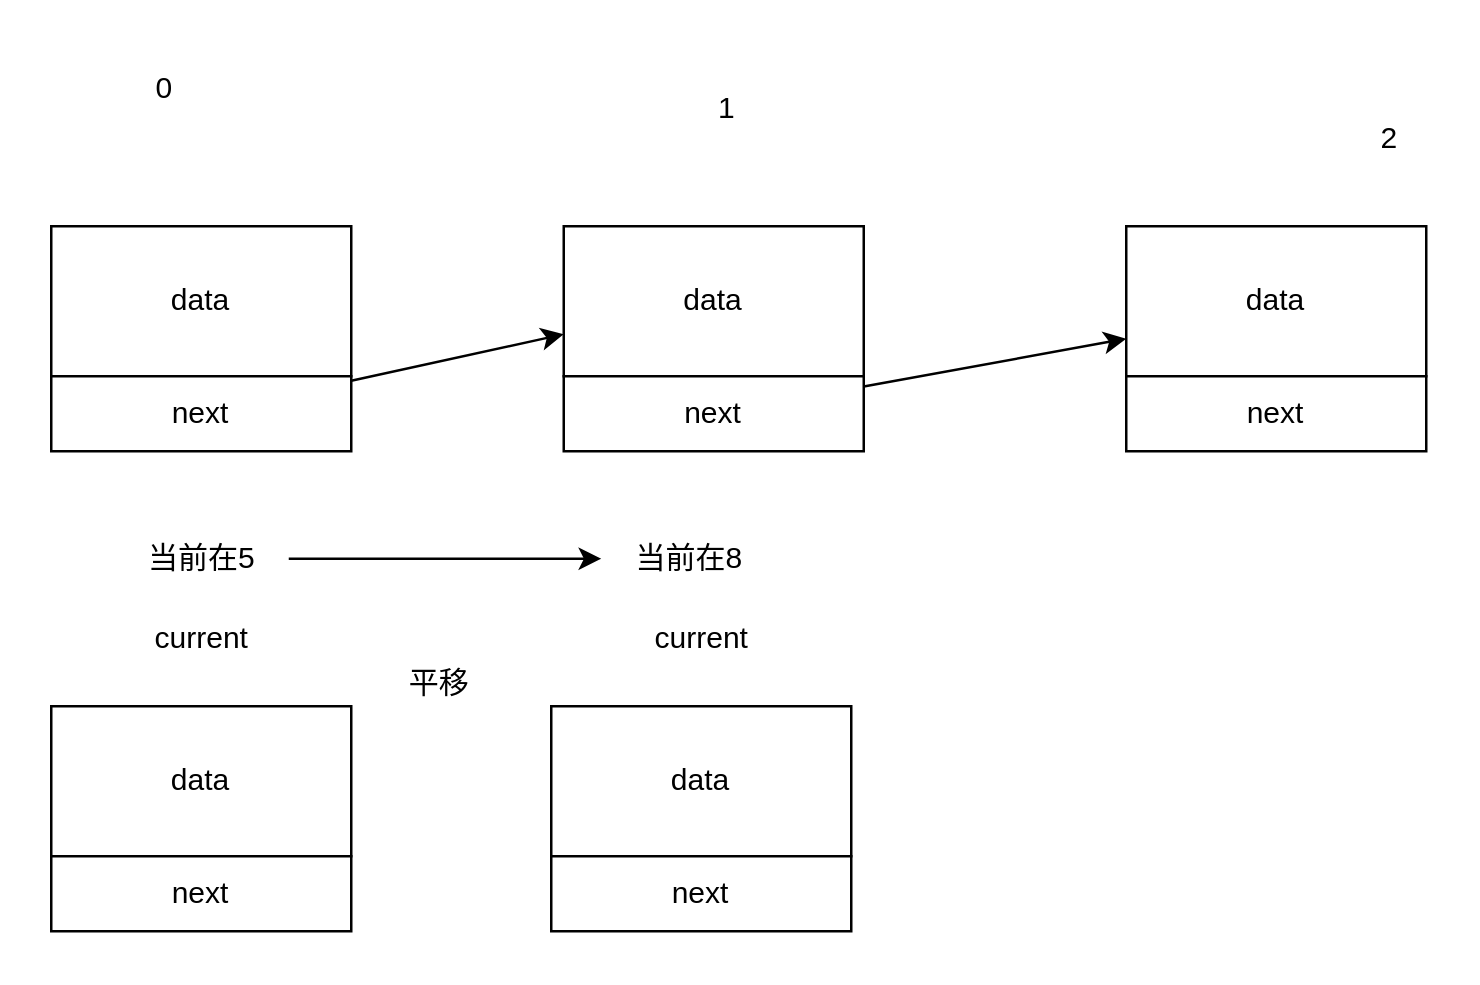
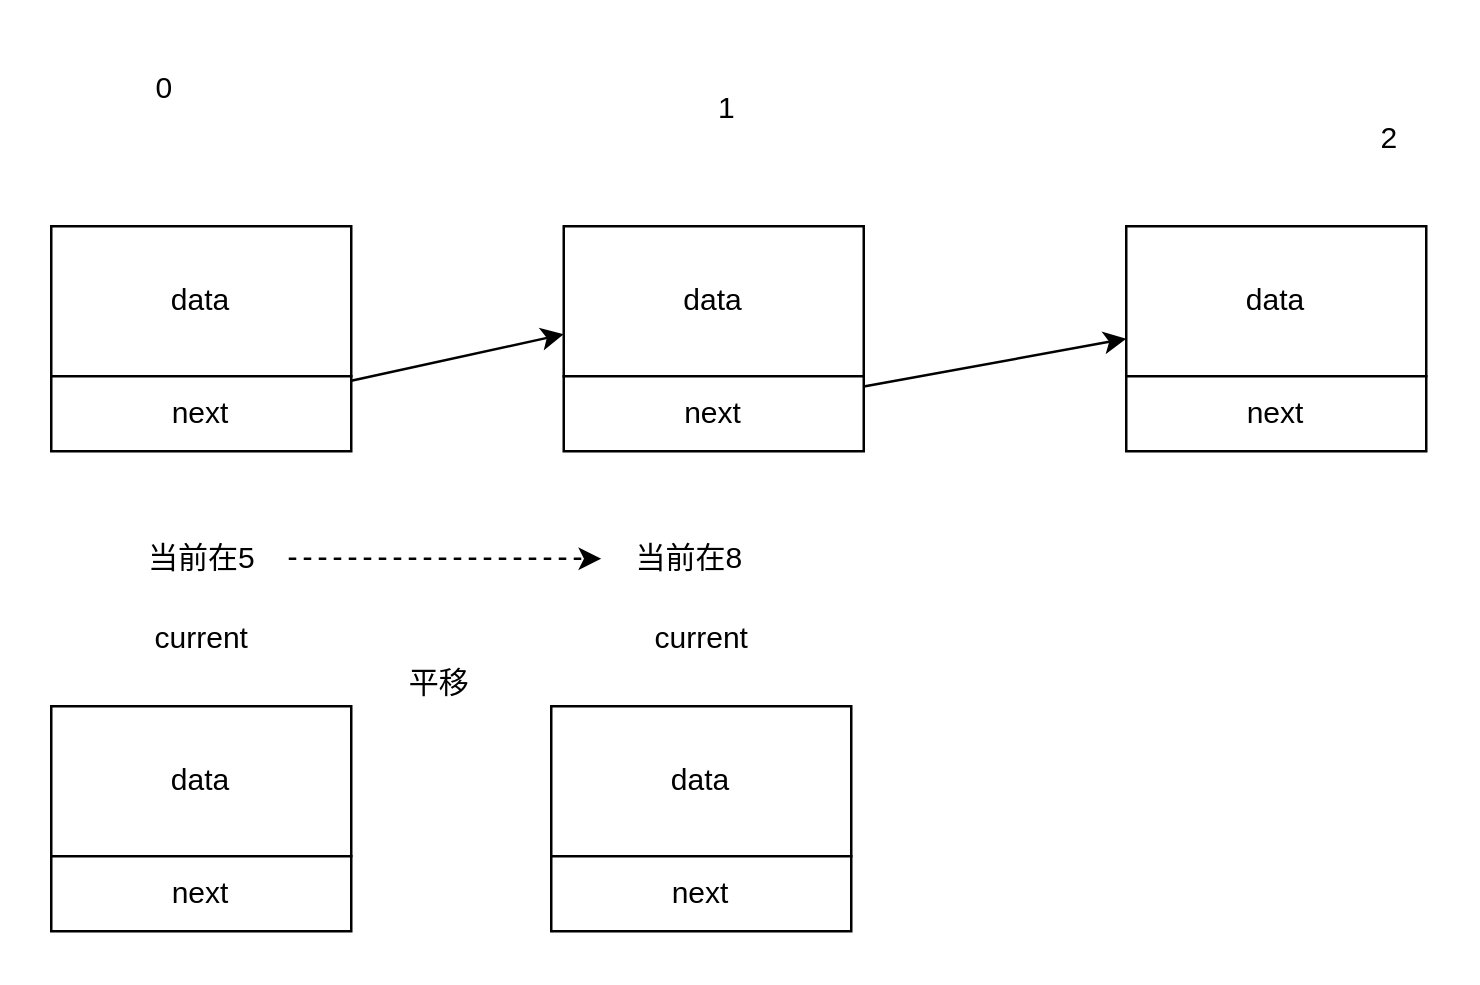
  <mxCell id="0" />
  <mxCell id="1" parent="0" />
  <mxCell id="2" value="data&lt;br&gt;" style="rounded=0;whiteSpace=wrap;html=1;" vertex="1" parent="1"><mxGeometry x="20" y="90" width="120" height="60" as="geometry" /></mxCell>
  <mxCell id="3" style="edgeStyle=none;html=1;" edge="1" parent="1" source="4" target="6"><mxGeometry relative="1" as="geometry" /></mxCell>
  <mxCell id="4" value="next" style="rounded=0;whiteSpace=wrap;html=1;" vertex="1" parent="1"><mxGeometry x="20" y="150" width="120" height="30" as="geometry" /></mxCell>
  <mxCell id="5" value="" style="group" vertex="1" connectable="0" parent="1"><mxGeometry x="225" y="90" width="120" height="90" as="geometry" /></mxCell>
  <mxCell id="6" value="data&lt;br&gt;" style="rounded=0;whiteSpace=wrap;html=1;" vertex="1" parent="5"><mxGeometry width="120" height="60" as="geometry" /></mxCell>
  <mxCell id="7" value="next" style="rounded=0;whiteSpace=wrap;html=1;" vertex="1" parent="5"><mxGeometry y="60" width="120" height="30" as="geometry" /></mxCell>
  <mxCell id="8" value="0" style="text;html=1;align=center;verticalAlign=middle;resizable=0;points=[];autosize=1;strokeColor=none;fillColor=none;" vertex="1" parent="1"><mxGeometry x="50" y="20" width="30" height="30" as="geometry" /></mxCell>
  <mxCell id="9" value="1" style="text;html=1;align=center;verticalAlign=middle;resizable=0;points=[];autosize=1;strokeColor=none;fillColor=none;" vertex="1" parent="1"><mxGeometry x="275" y="28" width="30" height="30" as="geometry" /></mxCell>
  <mxCell id="10" value="" style="group" vertex="1" connectable="0" parent="1"><mxGeometry x="450" y="90" width="120" height="90" as="geometry" /></mxCell>
  <mxCell id="11" value="data&lt;br&gt;" style="rounded=0;whiteSpace=wrap;html=1;" vertex="1" parent="10"><mxGeometry width="120" height="60" as="geometry" /></mxCell>
  <mxCell id="12" value="next" style="rounded=0;whiteSpace=wrap;html=1;" vertex="1" parent="10"><mxGeometry y="60" width="120" height="30" as="geometry" /></mxCell>
  <mxCell id="13" style="edgeStyle=none;html=1;entryX=0;entryY=0.75;entryDx=0;entryDy=0;" edge="1" parent="1" source="7" target="11"><mxGeometry relative="1" as="geometry" /></mxCell>
  <mxCell id="14" value="2" style="text;html=1;align=center;verticalAlign=middle;resizable=0;points=[];autosize=1;strokeColor=none;fillColor=none;" vertex="1" parent="1"><mxGeometry x="540" y="40" width="30" height="30" as="geometry" /></mxCell>
  <mxCell id="15" value="" style="group" vertex="1" connectable="0" parent="1"><mxGeometry x="20" y="240" width="120" height="132" as="geometry" /></mxCell>
  <mxCell id="16" value="" style="group" vertex="1" connectable="0" parent="15"><mxGeometry y="42" width="120" height="90" as="geometry" /></mxCell>
  <mxCell id="17" value="data&lt;br&gt;" style="rounded=0;whiteSpace=wrap;html=1;" vertex="1" parent="16"><mxGeometry width="120" height="60" as="geometry" /></mxCell>
  <mxCell id="18" value="next" style="rounded=0;whiteSpace=wrap;html=1;" vertex="1" parent="16"><mxGeometry y="60" width="120" height="30" as="geometry" /></mxCell>
  <mxCell id="19" value="current" style="text;html=1;align=center;verticalAlign=middle;resizable=0;points=[];autosize=1;strokeColor=none;fillColor=none;" vertex="1" parent="15"><mxGeometry x="30" width="60" height="30" as="geometry" /></mxCell>
  <mxCell id="20" value="" style="group" vertex="1" connectable="0" parent="1"><mxGeometry x="220" y="240" width="120" height="132" as="geometry" /></mxCell>
  <mxCell id="21" value="" style="group" vertex="1" connectable="0" parent="20"><mxGeometry y="42" width="120" height="90" as="geometry" /></mxCell>
  <mxCell id="22" value="data&lt;br&gt;" style="rounded=0;whiteSpace=wrap;html=1;" vertex="1" parent="21"><mxGeometry width="120" height="60" as="geometry" /></mxCell>
  <mxCell id="23" value="next" style="rounded=0;whiteSpace=wrap;html=1;" vertex="1" parent="21"><mxGeometry y="60" width="120" height="30" as="geometry" /></mxCell>
  <mxCell id="24" value="current" style="text;html=1;align=center;verticalAlign=middle;resizable=0;points=[];autosize=1;strokeColor=none;fillColor=none;" vertex="1" parent="20"><mxGeometry x="30" width="60" height="30" as="geometry" /></mxCell>
- <mxCell id="25" style="edgeStyle=none;html=1;" edge="1" parent="1" source="26" target="27"><mxGeometry relative="1" as="geometry" /></mxCell>
+ <mxCell id="25" style="edgeStyle=none;html=1;dashed=1;" edge="1" parent="1" source="26" target="27"><mxGeometry relative="1" as="geometry" /></mxCell>
  <mxCell id="26" value="当前在5" style="text;html=1;align=center;verticalAlign=middle;resizable=0;points=[];autosize=1;strokeColor=none;fillColor=none;" vertex="1" parent="1"><mxGeometry x="45" y="208" width="70" height="30" as="geometry" /></mxCell>
  <mxCell id="27" value="当前在8" style="text;html=1;align=center;verticalAlign=middle;resizable=0;points=[];autosize=1;strokeColor=none;fillColor=none;" vertex="1" parent="1"><mxGeometry x="240" y="208" width="70" height="30" as="geometry" /></mxCell>
  <mxCell id="28" value="平移" style="text;html=1;align=center;verticalAlign=middle;resizable=0;points=[];autosize=1;strokeColor=none;fillColor=none;" vertex="1" parent="1"><mxGeometry x="150" y="258" width="50" height="30" as="geometry" /></mxCell>
